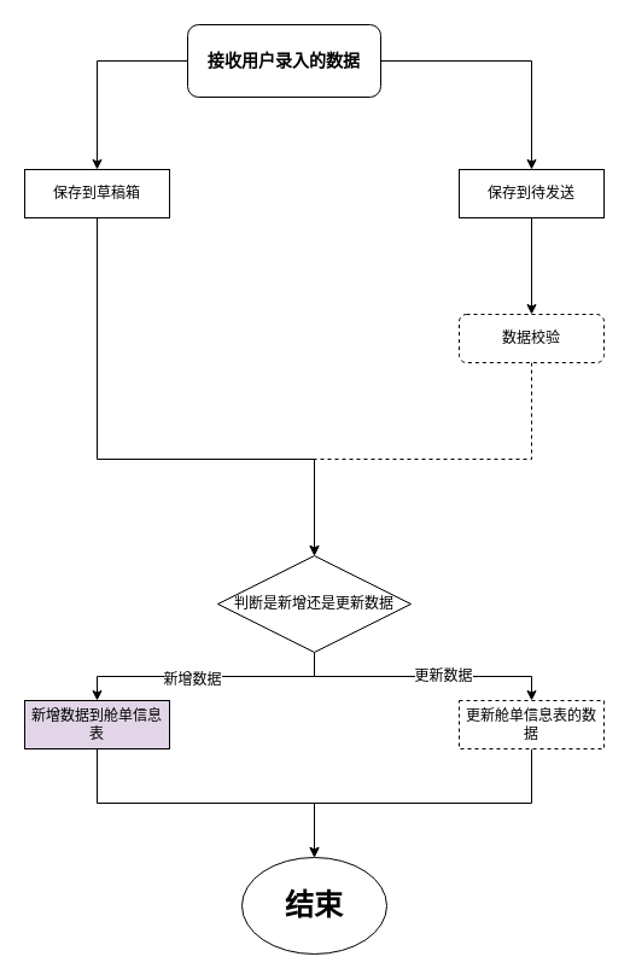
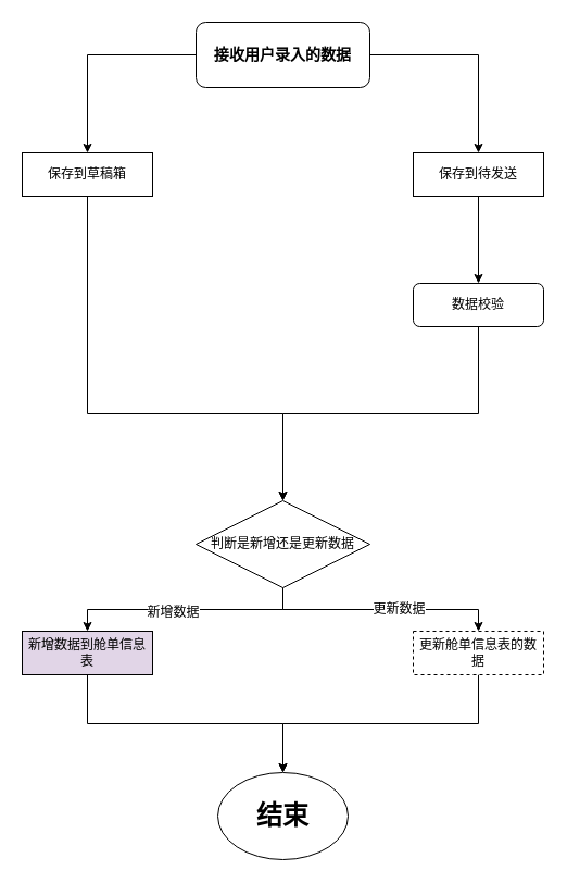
  <mxCell id="0" />
  <mxCell id="1" parent="0" />
  <mxCell id="2" style="edgeStyle=orthogonalEdgeStyle;rounded=0;orthogonalLoop=1;jettySize=auto;html=1;entryX=0.5;entryY=0;entryDx=0;entryDy=0;" parent="1" source="4" target="7" edge="1"><mxGeometry relative="1" as="geometry" /></mxCell>
  <mxCell id="3" style="edgeStyle=orthogonalEdgeStyle;rounded=0;orthogonalLoop=1;jettySize=auto;html=1;entryX=0.5;entryY=0;entryDx=0;entryDy=0;" parent="1" source="4" target="9" edge="1"><mxGeometry relative="1" as="geometry" /></mxCell>
- <mxCell id="4" value="&lt;h3&gt;接收用户录入的数据&lt;/h3&gt;" style="rounded=1;whiteSpace=wrap;html=1;" parent="1" vertex="1"><mxGeometry x="155" y="20" width="160" height="60" as="geometry" /></mxCell>
+ <mxCell id="4" value="&lt;h3&gt;接收用户录入的数据&lt;/h3&gt;" style="rounded=1;whiteSpace=wrap;html=1;" parent="1" vertex="1"><mxGeometry x="180" y="20" width="160" height="60" as="geometry" /></mxCell>
  <mxCell id="5" value="&lt;h1&gt;结束&lt;/h1&gt;" style="ellipse;whiteSpace=wrap;html=1;" parent="1" vertex="1"><mxGeometry x="200" y="710" width="120" height="80" as="geometry" /></mxCell>
  <mxCell id="6" style="edgeStyle=elbowEdgeStyle;rounded=0;orthogonalLoop=1;jettySize=auto;elbow=vertical;html=1;" parent="1" source="7" target="16" edge="1"><mxGeometry relative="1" as="geometry"><Array as="points"><mxPoint x="260" y="380" /></Array></mxGeometry></mxCell>
  <mxCell id="7" value="保存到草稿箱" style="rounded=0;whiteSpace=wrap;html=1;" parent="1" vertex="1"><mxGeometry x="20" y="140" width="120" height="40" as="geometry" /></mxCell>
  <mxCell id="8" value="" style="edgeStyle=orthogonalEdgeStyle;rounded=0;orthogonalLoop=1;jettySize=auto;html=1;" parent="1" source="9" target="11" edge="1"><mxGeometry relative="1" as="geometry" /></mxCell>
  <mxCell id="9" value="保存到待发送" style="rounded=0;whiteSpace=wrap;html=1;" parent="1" vertex="1"><mxGeometry x="380" y="140" width="120" height="40" as="geometry" /></mxCell>
- <mxCell id="10" style="edgeStyle=elbowEdgeStyle;rounded=0;orthogonalLoop=1;jettySize=auto;elbow=vertical;html=1;dashed=1;" parent="1" source="11" target="16" edge="1"><mxGeometry relative="1" as="geometry" /></mxCell>
- <mxCell id="11" value="数据校验" style="rounded=1;whiteSpace=wrap;html=1;dashed=1;" parent="1" vertex="1"><mxGeometry x="380" y="260" width="120" height="40" as="geometry" /></mxCell>
+ <mxCell id="10" style="edgeStyle=elbowEdgeStyle;rounded=0;orthogonalLoop=1;jettySize=auto;elbow=vertical;html=1;" parent="1" source="11" target="16" edge="1"><mxGeometry relative="1" as="geometry" /></mxCell>
+ <mxCell id="11" value="数据校验" style="rounded=1;whiteSpace=wrap;html=1;" parent="1" vertex="1"><mxGeometry x="380" y="260" width="120" height="40" as="geometry" /></mxCell>
  <mxCell id="12" style="edgeStyle=elbowEdgeStyle;rounded=0;orthogonalLoop=1;jettySize=auto;elbow=vertical;html=1;entryX=0.5;entryY=0;entryDx=0;entryDy=0;" parent="1" source="16" target="18" edge="1"><mxGeometry relative="1" as="geometry"><Array as="points"><mxPoint x="170" y="560" /></Array></mxGeometry></mxCell>
  <mxCell id="13" value="新增数据" style="text;html=1;resizable=0;points=[];align=center;verticalAlign=middle;labelBackgroundColor=#ffffff;" parent="12" vertex="1" connectable="0"><mxGeometry x="0.109" y="2" relative="1" as="geometry"><mxPoint as="offset" /></mxGeometry></mxCell>
  <mxCell id="14" style="edgeStyle=elbowEdgeStyle;rounded=0;orthogonalLoop=1;jettySize=auto;elbow=vertical;html=1;exitX=0.5;exitY=1;exitDx=0;exitDy=0;" parent="1" source="16" target="20" edge="1"><mxGeometry relative="1" as="geometry" /></mxCell>
  <mxCell id="15" value="更新数据" style="text;html=1;resizable=0;points=[];align=center;verticalAlign=middle;labelBackgroundColor=#ffffff;" parent="14" vertex="1" connectable="0"><mxGeometry x="0.145" y="1" relative="1" as="geometry"><mxPoint as="offset" /></mxGeometry></mxCell>
  <mxCell id="16" value="判断是新增还是更新数据" style="rhombus;whiteSpace=wrap;html=1;" parent="1" vertex="1"><mxGeometry x="180" y="460" width="160" height="80" as="geometry" /></mxCell>
  <mxCell id="17" style="edgeStyle=elbowEdgeStyle;rounded=0;orthogonalLoop=1;jettySize=auto;elbow=vertical;html=1;" parent="1" source="18" target="5" edge="1"><mxGeometry relative="1" as="geometry" /></mxCell>
  <mxCell id="18" value="新增数据到舱单信息表" style="rounded=0;whiteSpace=wrap;html=1;fillColor=#e1d5e7;" parent="1" vertex="1"><mxGeometry x="20" y="580" width="120" height="40" as="geometry" /></mxCell>
  <mxCell id="19" style="edgeStyle=elbowEdgeStyle;rounded=0;orthogonalLoop=1;jettySize=auto;elbow=vertical;html=1;" parent="1" source="20" target="5" edge="1"><mxGeometry relative="1" as="geometry" /></mxCell>
  <mxCell id="20" value="更新舱单信息表的数据" style="rounded=0;whiteSpace=wrap;html=1;dashed=1;" parent="1" vertex="1"><mxGeometry x="380" y="580" width="120" height="40" as="geometry" /></mxCell>
